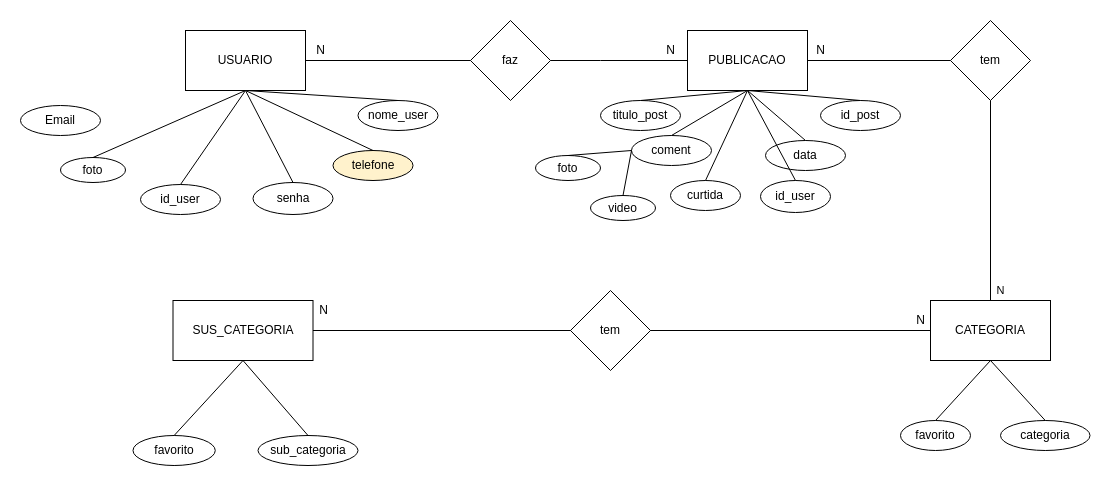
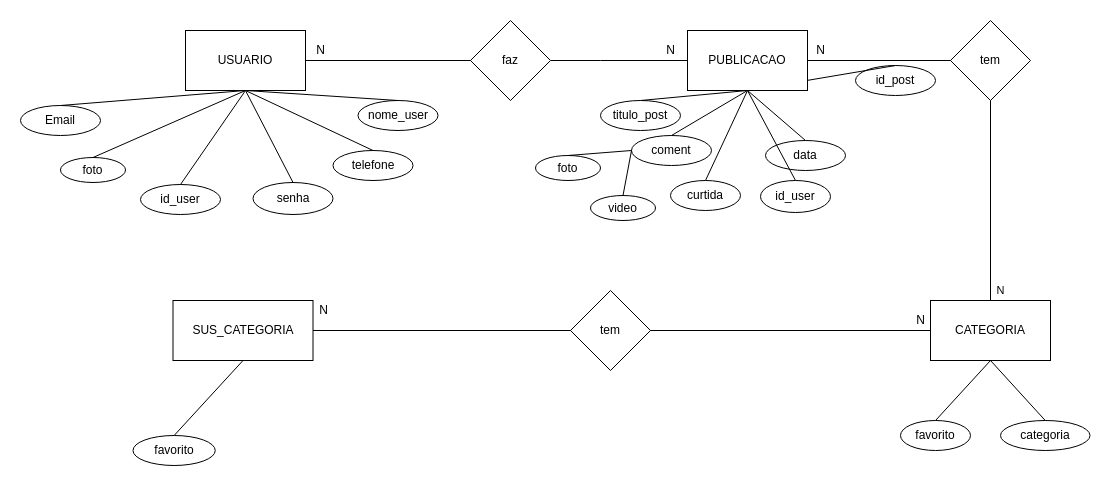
  <mxCell id="0" />
  <mxCell id="1" parent="0" />
  <mxCell id="2" value="USUARIO" style="rounded=0;whiteSpace=wrap;html=1;" parent="1" vertex="1"><mxGeometry x="185" y="30" width="120" height="60" as="geometry" /></mxCell>
  <mxCell id="3" value="&lt;div&gt;id_user&lt;/div&gt;" style="ellipse;whiteSpace=wrap;html=1;" parent="1" vertex="1"><mxGeometry x="140" y="184" width="80" height="30" as="geometry" /></mxCell>
  <mxCell id="4" value="&lt;div&gt;&lt;div&gt;&lt;div&gt;&lt;font&gt;nome_user&lt;/font&gt;&lt;br&gt;&lt;/div&gt;&lt;/div&gt;&lt;/div&gt;" style="ellipse;whiteSpace=wrap;html=1;" parent="1" vertex="1"><mxGeometry x="357.5" y="100" width="80" height="30" as="geometry" /></mxCell>
  <mxCell id="5" value="&lt;div&gt;&lt;div&gt;coment&lt;/div&gt;&lt;/div&gt;" style="ellipse;whiteSpace=wrap;html=1;" parent="1" vertex="1"><mxGeometry x="631" y="135" width="80" height="30" as="geometry" /></mxCell>
- <mxCell id="6" value="&lt;div&gt;&lt;div&gt;id_post&lt;/div&gt;&lt;/div&gt;" style="ellipse;whiteSpace=wrap;html=1;" parent="1" vertex="1"><mxGeometry x="820" y="100" width="80" height="30" as="geometry" /></mxCell>
+ <mxCell id="6" value="&lt;div&gt;&lt;div&gt;id_post&lt;/div&gt;&lt;/div&gt;" style="ellipse;whiteSpace=wrap;html=1;" parent="1" vertex="1"><mxGeometry x="855" y="65" width="80" height="30" as="geometry" /></mxCell>
  <mxCell id="7" value="&lt;div&gt;&lt;div&gt;Email&lt;/div&gt;&lt;/div&gt;" style="ellipse;whiteSpace=wrap;html=1;" parent="1" vertex="1"><mxGeometry x="20" y="105" width="80" height="30" as="geometry" /></mxCell>
- <mxCell id="8" value="&lt;div&gt;&lt;div&gt;telefone&lt;/div&gt;&lt;/div&gt;" style="ellipse;whiteSpace=wrap;html=1;fillColor=#fff2cc;" parent="1" vertex="1"><mxGeometry x="332.5" y="150" width="80" height="30" as="geometry" /></mxCell>
+ <mxCell id="8" value="&lt;div&gt;&lt;div&gt;telefone&lt;/div&gt;&lt;/div&gt;" style="ellipse;whiteSpace=wrap;html=1;" parent="1" vertex="1"><mxGeometry x="332.5" y="150" width="80" height="30" as="geometry" /></mxCell>
  <mxCell id="9" value="&lt;div&gt;&lt;div&gt;senha&lt;/div&gt;&lt;/div&gt;" style="ellipse;whiteSpace=wrap;html=1;" parent="1" vertex="1"><mxGeometry x="252.5" y="182" width="80" height="32" as="geometry" /></mxCell>
  <mxCell id="10" value="&lt;div&gt;&lt;div&gt;&lt;div&gt;&lt;font&gt;titulo_post&lt;/font&gt;&lt;br&gt;&lt;/div&gt;&lt;/div&gt;&lt;/div&gt;" style="ellipse;whiteSpace=wrap;html=1;" parent="1" vertex="1"><mxGeometry x="600" y="100" width="80" height="30" as="geometry" /></mxCell>
  <mxCell id="11" value="&lt;div&gt;&lt;div&gt;data&lt;/div&gt;&lt;/div&gt;" style="ellipse;whiteSpace=wrap;html=1;" parent="1" vertex="1"><mxGeometry x="765" y="140" width="80" height="30" as="geometry" /></mxCell>
  <mxCell id="12" value="&lt;div&gt;&lt;div&gt;curtida&lt;/div&gt;&lt;/div&gt;" style="ellipse;whiteSpace=wrap;html=1;" parent="1" vertex="1"><mxGeometry x="670" y="180" width="70" height="30" as="geometry" /></mxCell>
  <mxCell id="13" value="faz" style="rhombus;whiteSpace=wrap;html=1;" parent="1" vertex="1"><mxGeometry x="470" y="20" width="80" height="80" as="geometry" /></mxCell>
  <mxCell id="14" value="" style="endArrow=none;html=1;rounded=0;exitX=1;exitY=0.5;exitDx=0;exitDy=0;entryX=0;entryY=0.5;entryDx=0;entryDy=0;" parent="1" source="2" target="13" edge="1"><mxGeometry width="50" height="50" relative="1" as="geometry"><mxPoint x="505" y="78" as="sourcePoint" /><mxPoint x="555" y="28" as="targetPoint" /></mxGeometry></mxCell>
  <mxCell id="15" value="" style="endArrow=none;html=1;rounded=0;exitX=1;exitY=0.5;exitDx=0;exitDy=0;entryX=0;entryY=0.5;entryDx=0;entryDy=0;" parent="1" source="13" target="29" edge="1"><mxGeometry width="50" height="50" relative="1" as="geometry"><mxPoint x="315" y="70" as="sourcePoint" /><mxPoint x="660" y="50" as="targetPoint" /><Array as="points"><mxPoint x="600" y="60" /></Array></mxGeometry></mxCell>
  <mxCell id="16" value="" style="endArrow=none;html=1;rounded=0;entryX=0.5;entryY=0;entryDx=0;entryDy=0;" parent="1" target="3" edge="1"><mxGeometry width="50" height="50" relative="1" as="geometry"><mxPoint x="245" y="90" as="sourcePoint" /><mxPoint x="445" y="70" as="targetPoint" /></mxGeometry></mxCell>
  <mxCell id="17" value="" style="endArrow=none;html=1;rounded=0;exitX=0.5;exitY=1;exitDx=0;exitDy=0;entryX=0.5;entryY=0;entryDx=0;entryDy=0;" parent="1" source="2" target="4" edge="1"><mxGeometry width="50" height="50" relative="1" as="geometry"><mxPoint x="255" y="100" as="sourcePoint" /><mxPoint x="170" y="128" as="targetPoint" /></mxGeometry></mxCell>
+ <mxCell id="18" value="" style="endArrow=none;html=1;rounded=0;entryX=0.5;entryY=0;entryDx=0;entryDy=0;exitX=0.5;exitY=1;exitDx=0;exitDy=0;" parent="1" source="2" target="7" edge="1"><mxGeometry width="50" height="50" relative="1" as="geometry"><mxPoint x="240" y="100" as="sourcePoint" /><mxPoint x="180" y="138" as="targetPoint" /></mxGeometry></mxCell>
  <mxCell id="19" value="" style="endArrow=none;html=1;rounded=0;exitX=0.5;exitY=0;exitDx=0;exitDy=0;entryX=0.5;entryY=1;entryDx=0;entryDy=0;" parent="1" source="9" target="2" edge="1"><mxGeometry width="50" height="50" relative="1" as="geometry"><mxPoint x="275" y="120" as="sourcePoint" /><mxPoint x="190" y="148" as="targetPoint" /></mxGeometry></mxCell>
  <mxCell id="20" value="" style="endArrow=none;html=1;rounded=0;exitX=0.5;exitY=0;exitDx=0;exitDy=0;entryX=0.5;entryY=1;entryDx=0;entryDy=0;" parent="1" source="8" target="2" edge="1"><mxGeometry width="50" height="50" relative="1" as="geometry"><mxPoint x="285" y="130" as="sourcePoint" /><mxPoint x="200" y="158" as="targetPoint" /></mxGeometry></mxCell>
  <mxCell id="21" value="" style="endArrow=none;html=1;rounded=0;exitX=0.5;exitY=0;exitDx=0;exitDy=0;entryX=0.5;entryY=1;entryDx=0;entryDy=0;" parent="1" source="10" edge="1"><mxGeometry width="50" height="50" relative="1" as="geometry"><mxPoint x="661" y="110" as="sourcePoint" /><mxPoint x="747" y="90" as="targetPoint" /></mxGeometry></mxCell>
  <mxCell id="22" value="" style="endArrow=none;html=1;rounded=0;exitX=0.5;exitY=1;exitDx=0;exitDy=0;entryX=0.5;entryY=0;entryDx=0;entryDy=0;" parent="1" target="12" edge="1"><mxGeometry width="50" height="50" relative="1" as="geometry"><mxPoint x="747" y="90" as="sourcePoint" /><mxPoint x="757" y="100" as="targetPoint" /></mxGeometry></mxCell>
  <mxCell id="23" value="" style="endArrow=none;html=1;rounded=0;exitX=0.5;exitY=0;exitDx=0;exitDy=0;entryX=0.5;entryY=1;entryDx=0;entryDy=0;" parent="1" source="5" edge="1"><mxGeometry width="50" height="50" relative="1" as="geometry"><mxPoint x="705" y="138" as="sourcePoint" /><mxPoint x="747" y="90" as="targetPoint" /></mxGeometry></mxCell>
  <mxCell id="24" value="" style="endArrow=none;html=1;rounded=0;exitX=0.5;exitY=1;exitDx=0;exitDy=0;entryX=0.5;entryY=0;entryDx=0;entryDy=0;" parent="1" target="11" edge="1"><mxGeometry width="50" height="50" relative="1" as="geometry"><mxPoint x="747" y="90" as="sourcePoint" /><mxPoint x="777" y="120" as="targetPoint" /></mxGeometry></mxCell>
  <mxCell id="25" value="" style="endArrow=none;html=1;rounded=0;exitX=0.5;exitY=1;exitDx=0;exitDy=0;entryX=0.5;entryY=0;entryDx=0;entryDy=0;" parent="1" target="6" edge="1"><mxGeometry width="50" height="50" relative="1" as="geometry"><mxPoint x="747" y="90" as="sourcePoint" /><mxPoint x="787" y="130" as="targetPoint" /></mxGeometry></mxCell>
  <mxCell id="26" style="edgeStyle=orthogonalEdgeStyle;rounded=0;orthogonalLoop=1;jettySize=auto;html=1;exitX=0.5;exitY=1;exitDx=0;exitDy=0;" parent="1" source="12" target="12" edge="1"><mxGeometry relative="1" as="geometry" /></mxCell>
  <mxCell id="27" value="&lt;div&gt;&lt;div&gt;id_user&lt;/div&gt;&lt;/div&gt;" style="ellipse;whiteSpace=wrap;html=1;" parent="1" vertex="1"><mxGeometry x="760" y="180" width="70" height="32" as="geometry" /></mxCell>
  <mxCell id="28" value="" style="endArrow=none;html=1;rounded=0;entryX=0.5;entryY=0;entryDx=0;entryDy=0;exitX=0.5;exitY=1;exitDx=0;exitDy=0;" parent="1" target="27" edge="1"><mxGeometry width="50" height="50" relative="1" as="geometry"><mxPoint x="747" y="90" as="sourcePoint" /><mxPoint x="720" y="200" as="targetPoint" /></mxGeometry></mxCell>
  <mxCell id="29" value="PUBLICACAO" style="rounded=0;whiteSpace=wrap;html=1;" parent="1" vertex="1"><mxGeometry x="687" y="30" width="120" height="60" as="geometry" /></mxCell>
  <mxCell id="30" value="N" style="text;html=1;align=center;verticalAlign=middle;resizable=0;points=[];autosize=1;strokeColor=none;fillColor=none;" parent="1" vertex="1"><mxGeometry x="305" y="35" width="30" height="30" as="geometry" /></mxCell>
  <mxCell id="31" value="N" style="text;html=1;align=center;verticalAlign=middle;resizable=0;points=[];autosize=1;strokeColor=none;fillColor=none;" parent="1" vertex="1"><mxGeometry x="655" y="35" width="30" height="30" as="geometry" /></mxCell>
  <mxCell id="32" value="tem" style="rhombus;whiteSpace=wrap;html=1;" parent="1" vertex="1"><mxGeometry x="950" y="20" width="80" height="80" as="geometry" /></mxCell>
  <mxCell id="33" value="" style="endArrow=none;html=1;rounded=0;exitX=1;exitY=0.5;exitDx=0;exitDy=0;entryX=0;entryY=0.5;entryDx=0;entryDy=0;" parent="1" source="29" target="32" edge="1"><mxGeometry width="50" height="50" relative="1" as="geometry"><mxPoint x="525" y="70" as="sourcePoint" /><mxPoint x="697" y="70" as="targetPoint" /></mxGeometry></mxCell>
  <mxCell id="34" value="N" style="endArrow=none;html=1;rounded=0;entryX=0.5;entryY=1;entryDx=0;entryDy=0;exitX=0.5;exitY=0;exitDx=0;exitDy=0;" parent="1" source="35" target="32" edge="1"><mxGeometry x="-0.9" y="-10" width="50" height="50" relative="1" as="geometry"><mxPoint x="1030" y="220" as="sourcePoint" /><mxPoint x="707" y="80" as="targetPoint" /><mxPoint as="offset" /></mxGeometry></mxCell>
  <mxCell id="35" value="CATEGORIA" style="rounded=0;whiteSpace=wrap;html=1;" parent="1" vertex="1"><mxGeometry x="930" y="300" width="120" height="60" as="geometry" /></mxCell>
  <mxCell id="36" value="N" style="text;html=1;align=center;verticalAlign=middle;resizable=0;points=[];autosize=1;strokeColor=none;fillColor=none;" parent="1" vertex="1"><mxGeometry x="805" y="35" width="30" height="30" as="geometry" /></mxCell>
  <mxCell id="37" style="edgeStyle=orthogonalEdgeStyle;rounded=0;orthogonalLoop=1;jettySize=auto;html=1;exitX=0.5;exitY=1;exitDx=0;exitDy=0;" parent="1" source="12" target="12" edge="1"><mxGeometry relative="1" as="geometry" /></mxCell>
  <mxCell id="38" value="SUS_CATEGORIA" style="rounded=0;whiteSpace=wrap;html=1;" parent="1" vertex="1"><mxGeometry x="172.5" y="300" width="140" height="60" as="geometry" /></mxCell>
- <mxCell id="39" value="sub_categoria" style="ellipse;whiteSpace=wrap;html=1;" parent="1" vertex="1"><mxGeometry x="257.5" y="435" width="100" height="30" as="geometry" /></mxCell>
- <mxCell id="40" value="" style="endArrow=none;html=1;rounded=0;entryX=0.5;entryY=0;entryDx=0;entryDy=0;exitX=0.5;exitY=1;exitDx=0;exitDy=0;" parent="1" source="38" target="39" edge="1"><mxGeometry width="50" height="50" relative="1" as="geometry"><mxPoint x="1274.75" y="330" as="sourcePoint" /><mxPoint x="994.75" y="330" as="targetPoint" /></mxGeometry></mxCell>
  <mxCell id="41" value="" style="endArrow=none;html=1;rounded=0;entryX=0;entryY=0.5;entryDx=0;entryDy=0;exitX=0;exitY=0.5;exitDx=0;exitDy=0;" parent="1" source="42" target="35" edge="1"><mxGeometry width="50" height="50" relative="1" as="geometry"><mxPoint x="1180" y="330" as="sourcePoint" /><mxPoint x="850" y="340" as="targetPoint" /></mxGeometry></mxCell>
  <mxCell id="42" value="tem" style="rhombus;whiteSpace=wrap;html=1;" parent="1" vertex="1"><mxGeometry x="570" y="290" width="80" height="80" as="geometry" /></mxCell>
  <mxCell id="43" value="" style="endArrow=none;html=1;rounded=0;entryX=0;entryY=0.5;entryDx=0;entryDy=0;exitX=1;exitY=0.5;exitDx=0;exitDy=0;" parent="1" source="38" target="42" edge="1"><mxGeometry width="50" height="50" relative="1" as="geometry"><mxPoint x="620" y="330" as="sourcePoint" /><mxPoint x="720" y="340" as="targetPoint" /></mxGeometry></mxCell>
  <mxCell id="44" value="categoria" style="ellipse;whiteSpace=wrap;html=1;" parent="1" vertex="1"><mxGeometry x="1000" y="420" width="89.5" height="30" as="geometry" /></mxCell>
  <mxCell id="45" value="" style="endArrow=none;html=1;rounded=0;entryX=0.5;entryY=1;entryDx=0;entryDy=0;exitX=0.5;exitY=0;exitDx=0;exitDy=0;" parent="1" source="44" target="35" edge="1"><mxGeometry width="50" height="50" relative="1" as="geometry"><mxPoint x="1070" y="370" as="sourcePoint" /><mxPoint x="1070" y="410" as="targetPoint" /></mxGeometry></mxCell>
  <mxCell id="46" value="foto" style="ellipse;whiteSpace=wrap;html=1;" parent="1" vertex="1"><mxGeometry x="60" y="157" width="65" height="25" as="geometry" /></mxCell>
  <mxCell id="47" value="foto" style="ellipse;whiteSpace=wrap;html=1;" parent="1" vertex="1"><mxGeometry x="535" y="155" width="65" height="25" as="geometry" /></mxCell>
  <mxCell id="48" value="" style="endArrow=none;html=1;rounded=0;exitX=0.5;exitY=1;exitDx=0;exitDy=0;entryX=0.5;entryY=0;entryDx=0;entryDy=0;" parent="1" source="2" target="46" edge="1"><mxGeometry width="50" height="50" relative="1" as="geometry"><mxPoint x="767" y="110" as="sourcePoint" /><mxPoint x="735" y="200" as="targetPoint" /></mxGeometry></mxCell>
  <mxCell id="49" value="" style="endArrow=none;html=1;rounded=0;exitX=0.5;exitY=0;exitDx=0;exitDy=0;entryX=0;entryY=0.5;entryDx=0;entryDy=0;" parent="1" source="47" target="5" edge="1"><mxGeometry width="50" height="50" relative="1" as="geometry"><mxPoint x="690" y="150" as="sourcePoint" /><mxPoint x="757" y="100" as="targetPoint" /></mxGeometry></mxCell>
  <mxCell id="50" value="" style="endArrow=none;html=1;rounded=0;exitX=0;exitY=0.5;exitDx=0;exitDy=0;entryX=0.5;entryY=0;entryDx=0;entryDy=0;" parent="1" source="5" target="51" edge="1"><mxGeometry width="50" height="50" relative="1" as="geometry"><mxPoint x="700" y="160" as="sourcePoint" /><mxPoint x="660" y="200" as="targetPoint" /></mxGeometry></mxCell>
  <mxCell id="51" value="video" style="ellipse;whiteSpace=wrap;html=1;" parent="1" vertex="1"><mxGeometry x="590" y="195" width="65" height="25" as="geometry" /></mxCell>
  <mxCell id="52" value="favorito" style="ellipse;whiteSpace=wrap;html=1;" parent="1" vertex="1"><mxGeometry x="900" y="420" width="70" height="30" as="geometry" /></mxCell>
  <mxCell id="53" value="" style="endArrow=none;html=1;rounded=0;entryX=0.5;entryY=1;entryDx=0;entryDy=0;exitX=0.5;exitY=0;exitDx=0;exitDy=0;" parent="1" source="52" target="35" edge="1"><mxGeometry width="50" height="50" relative="1" as="geometry"><mxPoint x="1070" y="400" as="sourcePoint" /><mxPoint x="1070" y="370" as="targetPoint" /></mxGeometry></mxCell>
  <mxCell id="54" value="" style="endArrow=none;html=1;rounded=0;entryX=0.5;entryY=1;entryDx=0;entryDy=0;exitX=0.5;exitY=0;exitDx=0;exitDy=0;" parent="1" source="55" target="38" edge="1"><mxGeometry width="50" height="50" relative="1" as="geometry"><mxPoint x="1092.5" y="440" as="sourcePoint" /><mxPoint x="782.5" y="380" as="targetPoint" /></mxGeometry></mxCell>
  <mxCell id="55" value="favorito" style="ellipse;whiteSpace=wrap;html=1;" parent="1" vertex="1"><mxGeometry x="132.5" y="435" width="82.25" height="30" as="geometry" /></mxCell>
  <mxCell id="56" value="N" style="text;html=1;align=center;verticalAlign=middle;resizable=0;points=[];autosize=1;" vertex="1" parent="1"><mxGeometry x="312.5" y="300" width="20" height="20" as="geometry" /></mxCell>
  <mxCell id="57" value="N" style="text;html=1;align=center;verticalAlign=middle;resizable=0;points=[];autosize=1;" vertex="1" parent="1"><mxGeometry x="910" y="310" width="20" height="20" as="geometry" /></mxCell>
